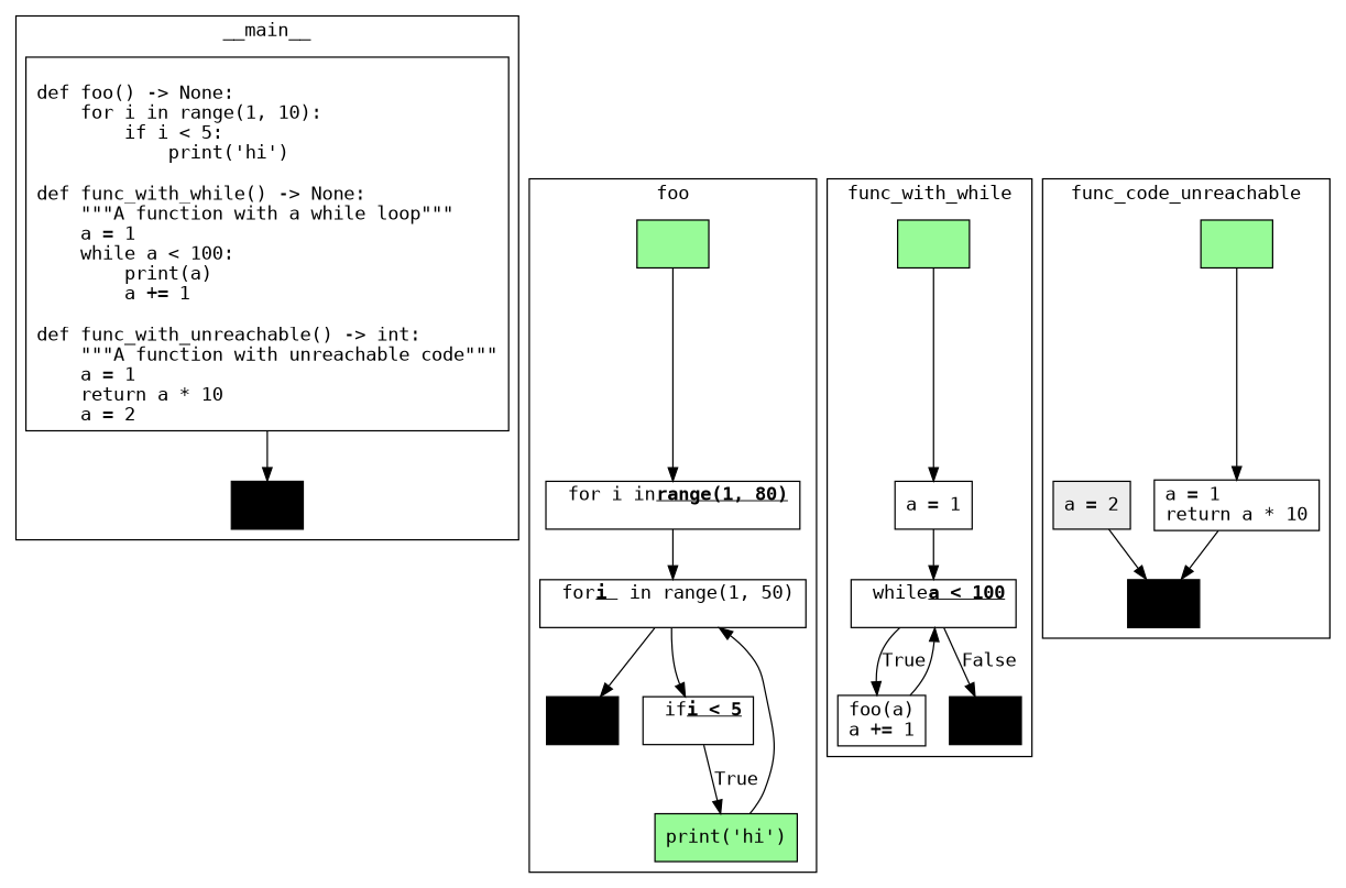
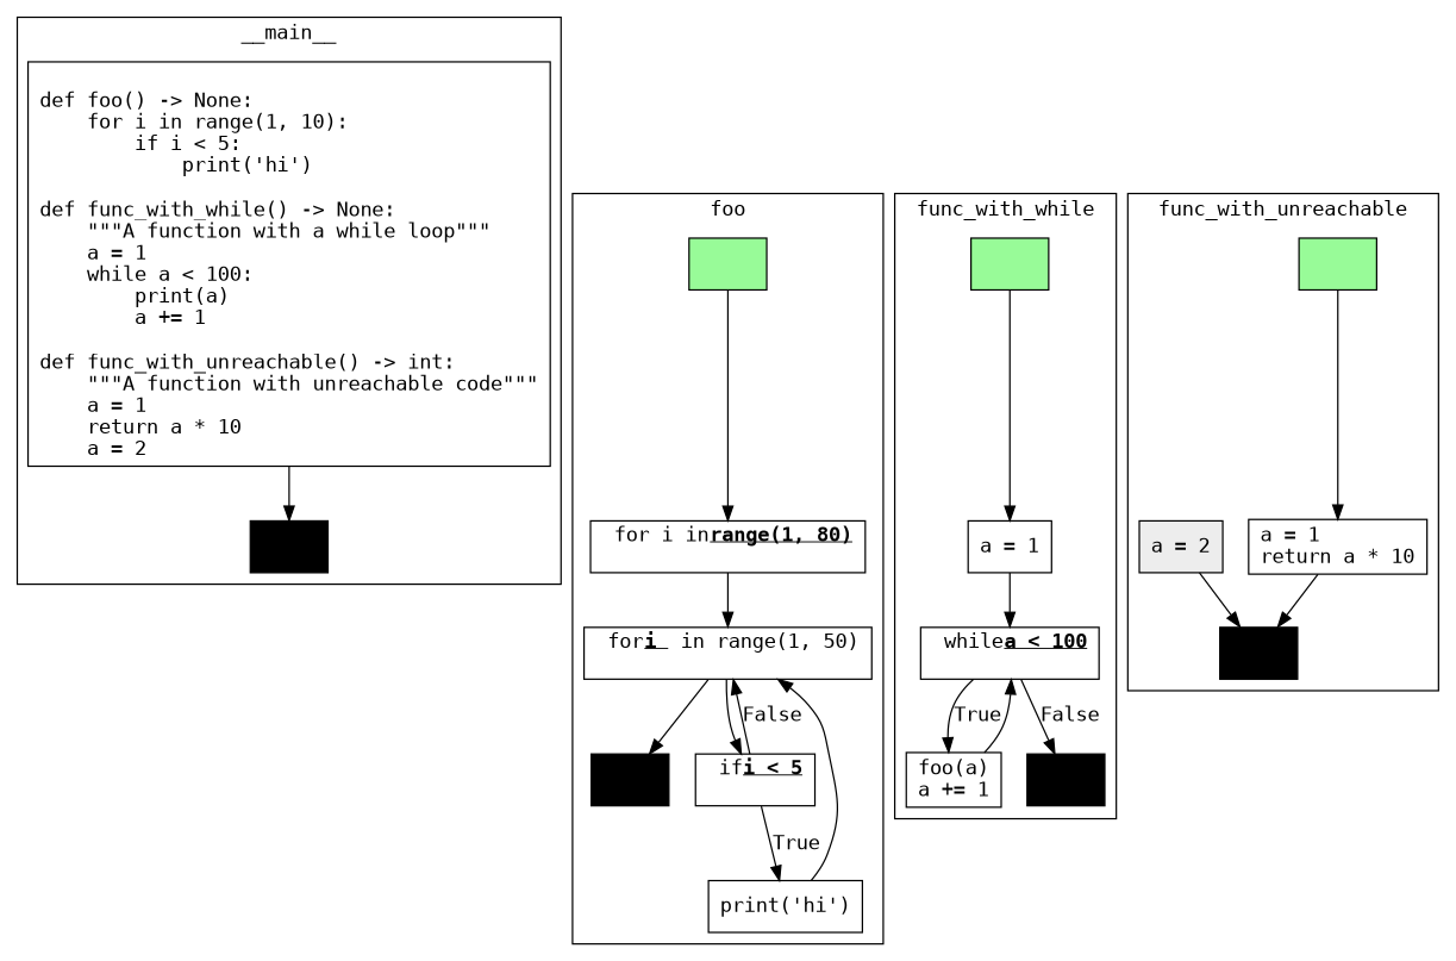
  digraph {
    fontname="DejaVu Sans Mono"
    node [fillcolor=white fontname="DejaVu Sans Mono" shape=box style=filled]
    edge [color=black fontname="DejaVu Sans Mono"]
    n1 [label="\ldef foo() -> None:\l    for i in range(1, 10):\l        if i < 5:\l            print('hi')\l\ldef func_with_while() -> None:\l    \"\"\"A function with a while loop\"\"\"\l    a = 1\l    while a < 100:\l        print(a)\l        a += 1\l\ldef func_with_unreachable() -> int:\l    \"\"\"A function with unreachable code\"\"\"\l    a = 1\l    return a * 10\l    a = 2\l"]
    n2 [fillcolor=black label="\l"]
    n3 [fillcolor=palegreen label="\l"]
    n4 [label=< for i in<U><B>range(1, 80)</B></U><BR/> >]
    n5 [label=< for<U><B>i </B></U> in range(1, 50)<BR/> >]
    n6 [label=< if<U><B>i &lt; 5</B></U><BR/> >]
    n7 [fillcolor=black label="\l"]
-   n8 [fillcolor=palegreen label="print('hi')\l"]
+   n8 [label="print('hi')\l"]
    n9 [fillcolor=palegreen label="\l"]
    n10 [label="a = 1\l"]
    n11 [label=< while<U><B>a &lt; 100</B></U><BR/> >]
    n12 [label="foo(a)\la += 1\l"]
    n13 [fillcolor=black label="\l"]
    n14 [fillcolor=palegreen label="\l"]
    n15 [label="a = 1\lreturn a * 10\l"]
    n16 [fillcolor=black label="\l"]
    n17 [fillcolor=grey93 label="a = 2\l"]
    subgraph cluster_1 {
      label=__main__
      n1
      n2
    }
    subgraph cluster_2 {
      label=foo
      n3
      n4
      n5
      n6
      n7
      n8
    }
    subgraph cluster_3 {
      label=func_with_while
      n9
      n10
      n11
      n12
      n13
    }
    subgraph cluster_4 {
-     label=func_code_unreachable
+     label=func_with_unreachable
      n14
      n15
      n16
      n17
    }
    n1 -> n2
    n3 -> n4
    n4 -> n5
    n5 -> n6
    n5 -> n7
+   n6 -> n5 [label=False]
    n6 -> n8 [label=True]
    n8 -> n5
    n9 -> n10
    n10 -> n11
    n11 -> n12 [label=True]
    n11 -> n13 [label=False]
    n12 -> n11
    n14 -> n15
    n15 -> n16
    n17 -> n16
  }
